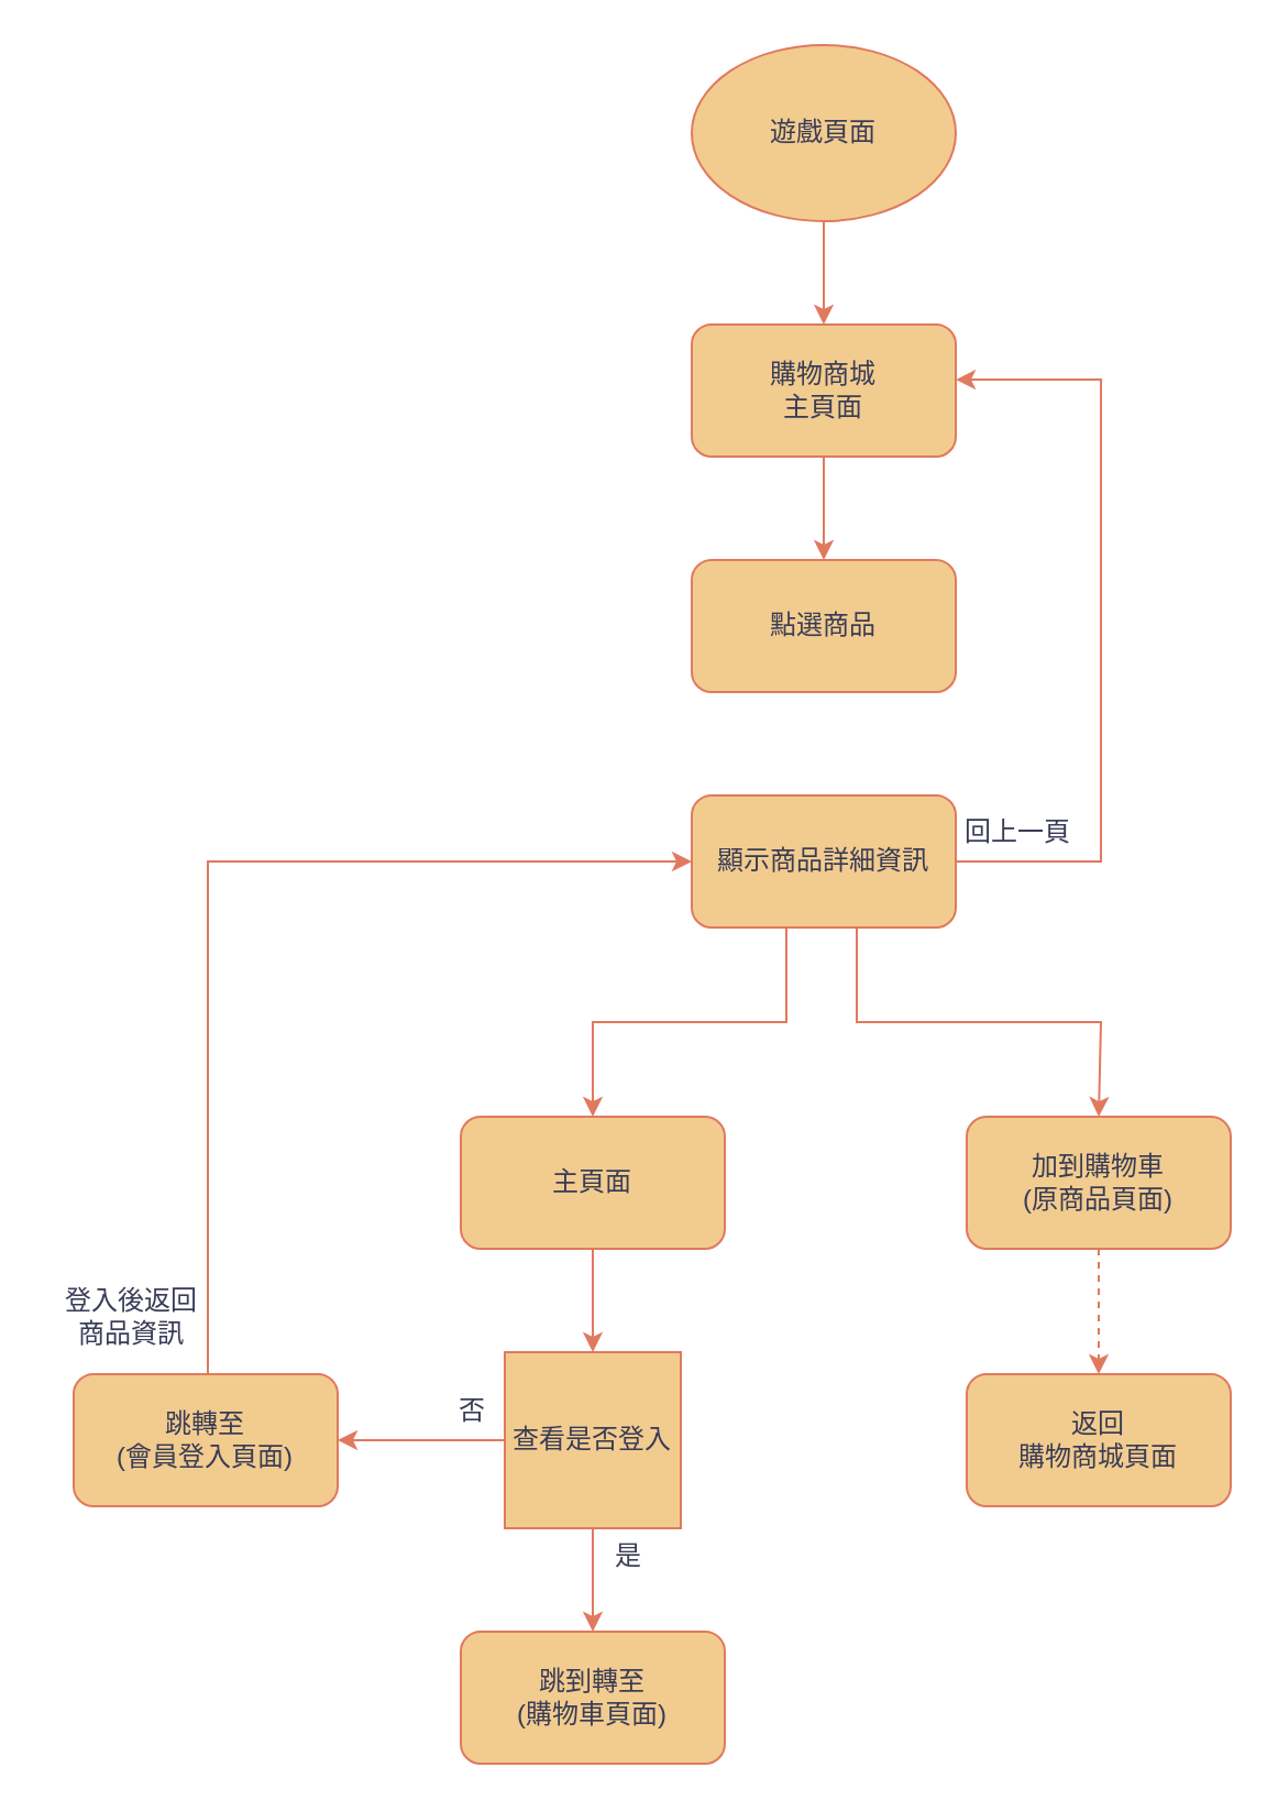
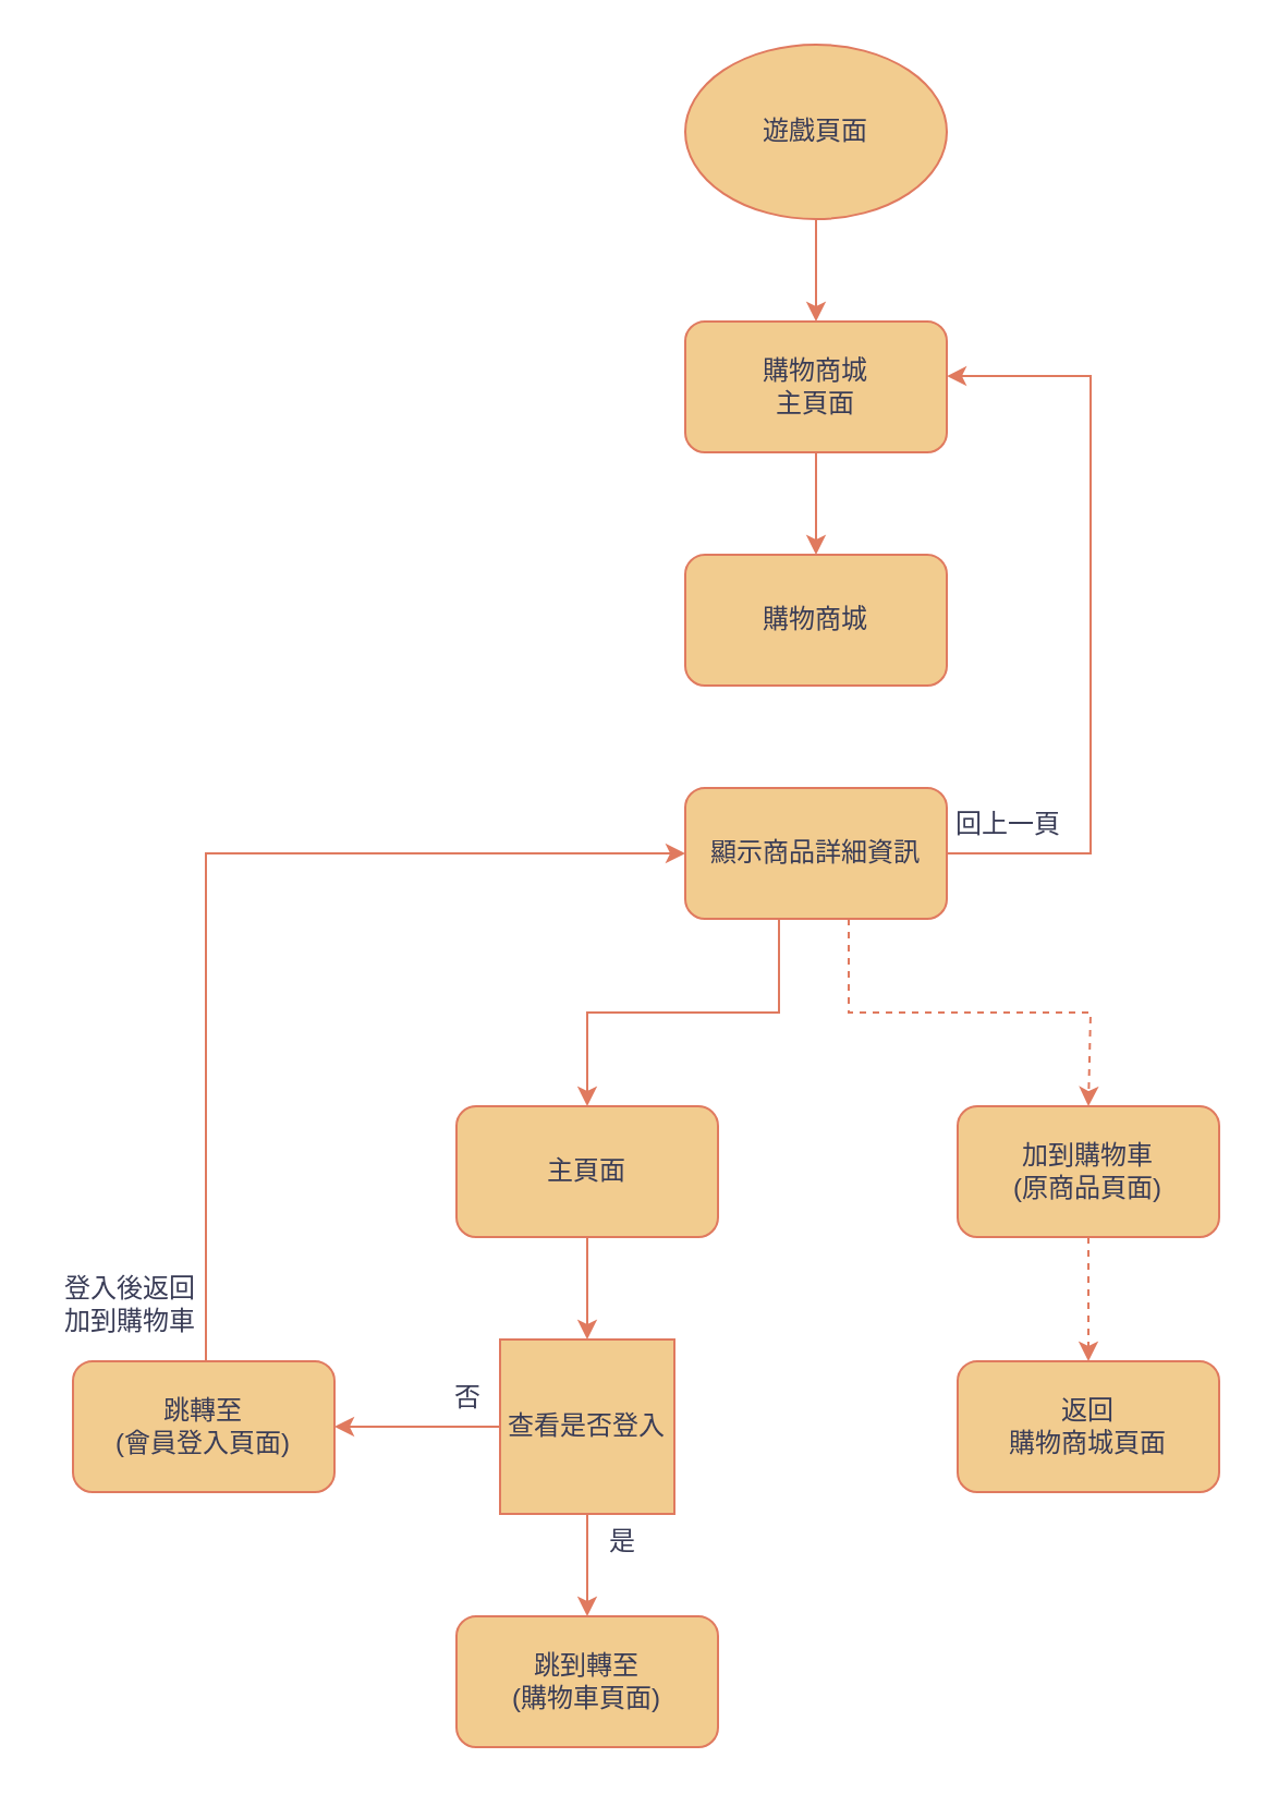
  <mxCell id="0" />
  <mxCell id="1" parent="0" />
  <mxCell id="2" value="" style="edgeStyle=orthogonalEdgeStyle;rounded=0;orthogonalLoop=1;jettySize=auto;html=1;strokeColor=#E07A5F;fontColor=#393C56;fillColor=#F2CC8F;" edge="1" parent="1" source="3" target="5"><mxGeometry relative="1" as="geometry" /></mxCell>
  <mxCell id="3" value="遊戲頁面" style="ellipse;whiteSpace=wrap;html=1;strokeColor=#E07A5F;fontColor=#393C56;fillColor=#F2CC8F;" vertex="1" parent="1"><mxGeometry x="314" y="20" width="120" height="80" as="geometry" /></mxCell>
  <mxCell id="4" style="edgeStyle=orthogonalEdgeStyle;rounded=0;orthogonalLoop=1;jettySize=auto;html=1;entryX=0.5;entryY=0;entryDx=0;entryDy=0;strokeColor=#E07A5F;fontColor=#393C56;fillColor=#F2CC8F;" edge="1" parent="1" source="5" target="6"><mxGeometry relative="1" as="geometry" /></mxCell>
  <mxCell id="5" value="購物商城&lt;br&gt;主頁面" style="rounded=1;whiteSpace=wrap;html=1;fillColor=#F2CC8F;strokeColor=#E07A5F;fontColor=#393C56;" vertex="1" parent="1"><mxGeometry x="314" y="147" width="120" height="60" as="geometry" /></mxCell>
- <mxCell id="6" value="點選商品" style="rounded=1;whiteSpace=wrap;html=1;fillColor=#F2CC8F;strokeColor=#E07A5F;fontColor=#393C56;" vertex="1" parent="1"><mxGeometry x="314" y="254" width="120" height="60" as="geometry" /></mxCell>
+ <mxCell id="6" value="購物商城" style="rounded=1;whiteSpace=wrap;html=1;fillColor=#F2CC8F;strokeColor=#E07A5F;fontColor=#393C56;" vertex="1" parent="1"><mxGeometry x="314" y="254" width="120" height="60" as="geometry" /></mxCell>
  <mxCell id="7" style="edgeStyle=orthogonalEdgeStyle;rounded=0;orthogonalLoop=1;jettySize=auto;html=1;entryX=0.5;entryY=0;entryDx=0;entryDy=0;strokeColor=#E07A5F;fontColor=#393C56;fillColor=#F2CC8F;" edge="1" parent="1" source="10" target="12"><mxGeometry relative="1" as="geometry"><Array as="points"><mxPoint x="357" y="464" /><mxPoint x="269" y="464" /></Array></mxGeometry></mxCell>
- <mxCell id="8" style="edgeStyle=orthogonalEdgeStyle;rounded=0;orthogonalLoop=1;jettySize=auto;html=1;entryX=0.5;entryY=0;entryDx=0;entryDy=0;strokeColor=#E07A5F;fontColor=#393C56;fillColor=#F2CC8F;" edge="1" parent="1" source="10" target="22"><mxGeometry relative="1" as="geometry"><Array as="points"><mxPoint x="389" y="464" /><mxPoint x="500" y="464" /></Array></mxGeometry></mxCell>
+ <mxCell id="8" style="edgeStyle=orthogonalEdgeStyle;rounded=0;orthogonalLoop=1;jettySize=auto;html=1;entryX=0.5;entryY=0;entryDx=0;entryDy=0;strokeColor=#E07A5F;fontColor=#393C56;fillColor=#F2CC8F;dashed=1;" edge="1" parent="1" source="10" target="22"><mxGeometry relative="1" as="geometry"><Array as="points"><mxPoint x="389" y="464" /><mxPoint x="500" y="464" /></Array></mxGeometry></mxCell>
  <mxCell id="9" style="edgeStyle=orthogonalEdgeStyle;rounded=0;orthogonalLoop=1;jettySize=auto;html=1;entryX=1;entryY=0.417;entryDx=0;entryDy=0;strokeColor=#E07A5F;fontColor=#393C56;fillColor=#F2CC8F;entryPerimeter=0;" edge="1" parent="1" source="10" target="5"><mxGeometry relative="1" as="geometry"><Array as="points"><mxPoint x="500" y="391" /><mxPoint x="500" y="172" /></Array></mxGeometry></mxCell>
  <mxCell id="10" value="顯示商品詳細資訊" style="rounded=1;whiteSpace=wrap;html=1;fillColor=#F2CC8F;strokeColor=#E07A5F;fontColor=#393C56;" vertex="1" parent="1"><mxGeometry x="314" y="361" width="120" height="60" as="geometry" /></mxCell>
  <mxCell id="11" style="edgeStyle=orthogonalEdgeStyle;rounded=0;orthogonalLoop=1;jettySize=auto;html=1;entryX=0.5;entryY=0;entryDx=0;entryDy=0;strokeColor=#E07A5F;fontColor=#393C56;fillColor=#F2CC8F;" edge="1" parent="1" source="12" target="15"><mxGeometry relative="1" as="geometry" /></mxCell>
  <mxCell id="12" value="主頁面" style="rounded=1;whiteSpace=wrap;html=1;fillColor=#F2CC8F;strokeColor=#E07A5F;fontColor=#393C56;" vertex="1" parent="1"><mxGeometry x="209" y="507" width="120" height="60" as="geometry" /></mxCell>
  <mxCell id="13" style="edgeStyle=orthogonalEdgeStyle;rounded=0;orthogonalLoop=1;jettySize=auto;html=1;entryX=1;entryY=0.5;entryDx=0;entryDy=0;strokeColor=#E07A5F;fontColor=#393C56;fillColor=#F2CC8F;" edge="1" parent="1" source="15" target="17"><mxGeometry relative="1" as="geometry" /></mxCell>
  <mxCell id="14" style="edgeStyle=orthogonalEdgeStyle;rounded=0;orthogonalLoop=1;jettySize=auto;html=1;entryX=0.5;entryY=0;entryDx=0;entryDy=0;strokeColor=#E07A5F;fontColor=#393C56;fillColor=#F2CC8F;" edge="1" parent="1" source="15" target="19"><mxGeometry relative="1" as="geometry" /></mxCell>
  <mxCell id="15" value="查看是否登入" style="whiteSpace=wrap;html=1;strokeColor=#E07A5F;fontColor=#393C56;fillColor=#F2CC8F;rounded=0;" vertex="1" parent="1"><mxGeometry x="229" y="614" width="80" height="80" as="geometry" /></mxCell>
  <mxCell id="16" style="edgeStyle=orthogonalEdgeStyle;rounded=0;orthogonalLoop=1;jettySize=auto;html=1;entryX=0;entryY=0.5;entryDx=0;entryDy=0;strokeColor=#E07A5F;fontColor=#393C56;fillColor=#F2CC8F;" edge="1" parent="1" source="17" target="10"><mxGeometry relative="1" as="geometry"><Array as="points"><mxPoint x="94" y="391" /></Array></mxGeometry></mxCell>
  <mxCell id="17" value="跳轉至&lt;br&gt;(會員登入頁面)" style="rounded=1;whiteSpace=wrap;html=1;fillColor=#F2CC8F;strokeColor=#E07A5F;fontColor=#393C56;" vertex="1" parent="1"><mxGeometry x="33" y="624" width="120" height="60" as="geometry" /></mxCell>
- <mxCell id="18" value="登入後返回&lt;br&gt;商品資訊&lt;br&gt;" style="text;html=1;align=center;verticalAlign=middle;resizable=0;points=[];autosize=1;strokeColor=none;fillColor=none;fontColor=#393C56;" vertex="1" parent="1"><mxGeometry x="20" y="577" width="78" height="41" as="geometry" /></mxCell>
+ <mxCell id="18" value="登入後返回&lt;br&gt;加到購物車&lt;br&gt;" style="text;html=1;align=center;verticalAlign=middle;resizable=0;points=[];autosize=1;strokeColor=none;fillColor=none;fontColor=#393C56;" vertex="1" parent="1"><mxGeometry x="20" y="577" width="78" height="41" as="geometry" /></mxCell>
  <mxCell id="19" value="跳到轉至&lt;br&gt;(購物車頁面)" style="rounded=1;whiteSpace=wrap;html=1;fillColor=#F2CC8F;strokeColor=#E07A5F;fontColor=#393C56;" vertex="1" parent="1"><mxGeometry x="209" y="741" width="120" height="60" as="geometry" /></mxCell>
  <mxCell id="20" value="是" style="text;html=1;align=center;verticalAlign=middle;resizable=0;points=[];autosize=1;strokeColor=none;fillColor=none;fontColor=#393C56;" vertex="1" parent="1"><mxGeometry x="270" y="694" width="30" height="26" as="geometry" /></mxCell>
  <mxCell id="21" style="edgeStyle=orthogonalEdgeStyle;rounded=0;orthogonalLoop=1;jettySize=auto;html=1;strokeColor=#E07A5F;fontColor=#393C56;fillColor=#F2CC8F;entryX=0.5;entryY=0;entryDx=0;entryDy=0;dashed=1;" edge="1" parent="1" source="22" target="24"><mxGeometry relative="1" as="geometry"><mxPoint x="499" y="620.333" as="targetPoint" /></mxGeometry></mxCell>
  <mxCell id="22" value="加到購物車&lt;br&gt;(原商品頁面)" style="rounded=1;whiteSpace=wrap;html=1;fillColor=#F2CC8F;strokeColor=#E07A5F;fontColor=#393C56;" vertex="1" parent="1"><mxGeometry x="439" y="507" width="120" height="60" as="geometry" /></mxCell>
  <mxCell id="23" value="回上一頁" style="text;html=1;align=center;verticalAlign=middle;resizable=0;points=[];autosize=1;strokeColor=none;fillColor=none;fontColor=#393C56;" vertex="1" parent="1"><mxGeometry x="429" y="365" width="66" height="26" as="geometry" /></mxCell>
  <mxCell id="24" value="返回&lt;br&gt;購物商城頁面" style="rounded=1;whiteSpace=wrap;html=1;fillColor=#F2CC8F;strokeColor=#E07A5F;fontColor=#393C56;" vertex="1" parent="1"><mxGeometry x="439" y="624" width="120" height="60" as="geometry" /></mxCell>
  <mxCell id="25" value="否" style="text;html=1;align=center;verticalAlign=middle;resizable=0;points=[];autosize=1;strokeColor=none;fillColor=none;fontColor=#393C56;" vertex="1" parent="1"><mxGeometry x="199" y="628" width="30" height="26" as="geometry" /></mxCell>
